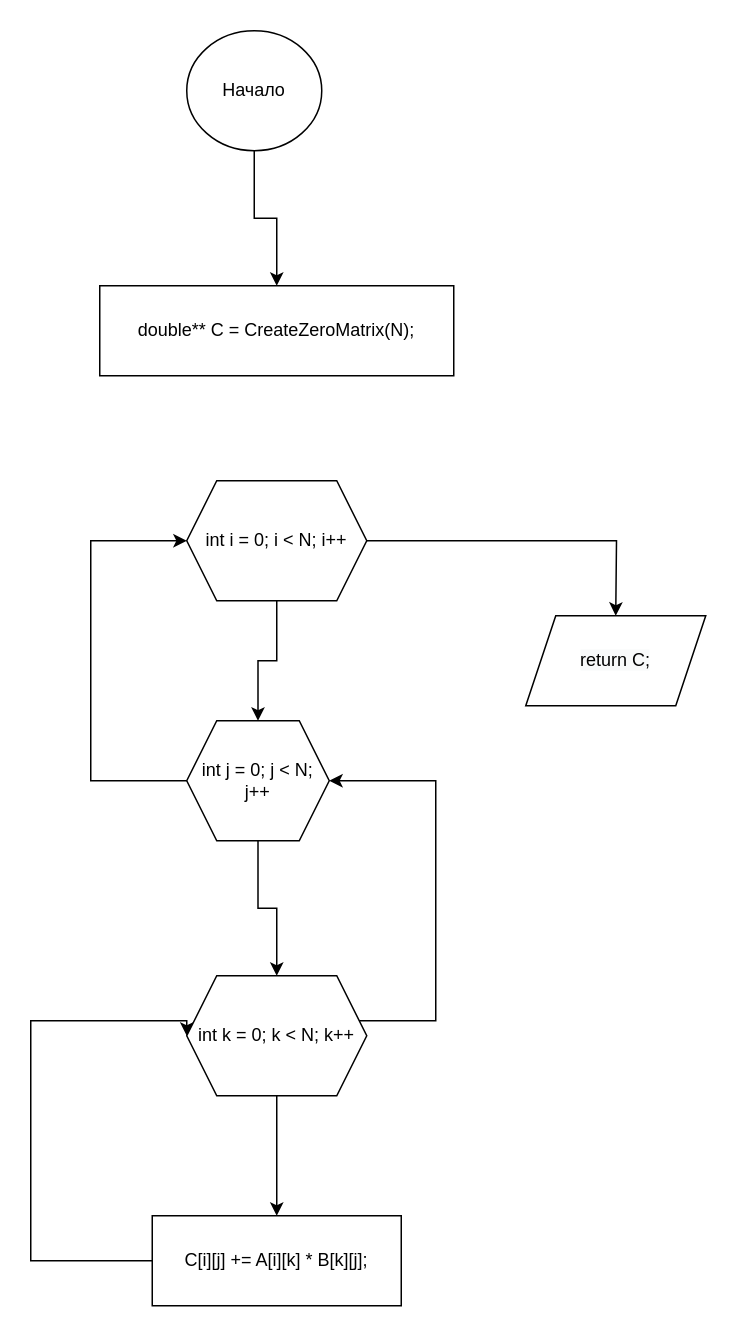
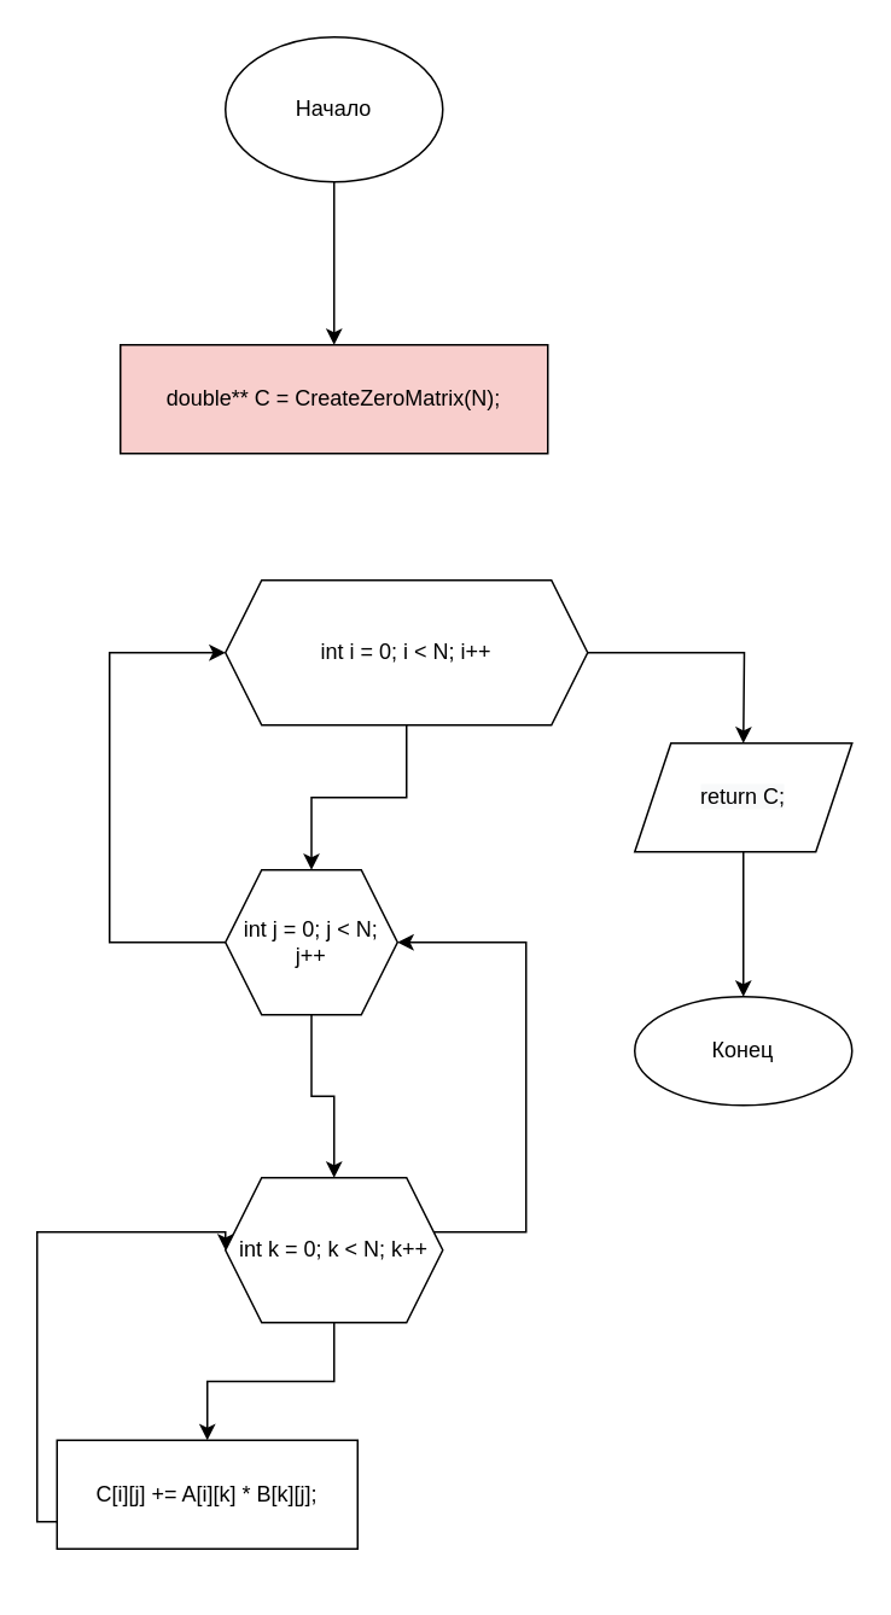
  <mxCell id="0" />
  <mxCell id="1" parent="0" />
  <mxCell id="2" value="" style="edgeStyle=orthogonalEdgeStyle;rounded=0;orthogonalLoop=1;jettySize=auto;html=1;" parent="1" source="3" target="4" edge="1"><mxGeometry relative="1" as="geometry" /></mxCell>
- <mxCell id="3" value="Начало" style="ellipse;whiteSpace=wrap;html=1;" parent="1" vertex="1"><mxGeometry x="124" y="20" width="90" height="80" as="geometry" /></mxCell>
- <mxCell id="4" value="double** C = CreateZeroMatrix(N);" style="whiteSpace=wrap;html=1;" parent="1" vertex="1"><mxGeometry x="66" y="190" width="236" height="60" as="geometry" /></mxCell>
+ <mxCell id="3" value="Начало" style="ellipse;whiteSpace=wrap;html=1;" parent="1" vertex="1"><mxGeometry x="124" y="20" width="120" height="80" as="geometry" /></mxCell>
+ <mxCell id="4" value="double** C = CreateZeroMatrix(N);" style="whiteSpace=wrap;html=1;fillColor=#f8cecc;" parent="1" vertex="1"><mxGeometry x="66" y="190" width="236" height="60" as="geometry" /></mxCell>
  <mxCell id="5" value="" style="edgeStyle=orthogonalEdgeStyle;rounded=0;orthogonalLoop=1;jettySize=auto;html=1;" parent="1" source="7" target="10" edge="1"><mxGeometry relative="1" as="geometry" /></mxCell>
  <mxCell id="6" style="edgeStyle=orthogonalEdgeStyle;rounded=0;orthogonalLoop=1;jettySize=auto;html=1;" edge="1" parent="1" source="7"><mxGeometry relative="1" as="geometry"><mxPoint x="410" y="410" as="targetPoint" /></mxGeometry></mxCell>
- <mxCell id="7" value="int i = 0; i &lt; N; i++" style="shape=hexagon;perimeter=hexagonPerimeter2;whiteSpace=wrap;html=1;fixedSize=1;" parent="1" vertex="1"><mxGeometry x="124" y="320" width="120" height="80" as="geometry" /></mxCell>
+ <mxCell id="7" value="int i = 0; i &lt; N; i++" style="shape=hexagon;perimeter=hexagonPerimeter2;whiteSpace=wrap;html=1;fixedSize=1;" parent="1" vertex="1"><mxGeometry x="124" y="320" width="200" height="80" as="geometry" /></mxCell>
  <mxCell id="8" value="" style="edgeStyle=orthogonalEdgeStyle;rounded=0;orthogonalLoop=1;jettySize=auto;html=1;" parent="1" source="10" target="13" edge="1"><mxGeometry relative="1" as="geometry" /></mxCell>
  <mxCell id="9" style="edgeStyle=orthogonalEdgeStyle;rounded=0;orthogonalLoop=1;jettySize=auto;html=1;entryX=0;entryY=0.5;entryDx=0;entryDy=0;" parent="1" source="10" target="7" edge="1"><mxGeometry relative="1" as="geometry"><mxPoint x="60" y="350" as="targetPoint" /><Array as="points"><mxPoint x="60" y="520" /><mxPoint x="60" y="360" /></Array></mxGeometry></mxCell>
  <mxCell id="10" value="int j = 0; j &lt; N; j++" style="shape=hexagon;perimeter=hexagonPerimeter2;whiteSpace=wrap;html=1;fixedSize=1;" parent="1" vertex="1"><mxGeometry x="124" y="480" width="95" height="80" as="geometry" /></mxCell>
  <mxCell id="11" value="" style="edgeStyle=orthogonalEdgeStyle;rounded=0;orthogonalLoop=1;jettySize=auto;html=1;" parent="1" source="13" target="15" edge="1"><mxGeometry relative="1" as="geometry" /></mxCell>
  <mxCell id="12" style="edgeStyle=orthogonalEdgeStyle;rounded=0;orthogonalLoop=1;jettySize=auto;html=1;entryX=1;entryY=0.5;entryDx=0;entryDy=0;" parent="1" source="13" target="10" edge="1"><mxGeometry relative="1" as="geometry"><mxPoint x="310" y="520" as="targetPoint" /><Array as="points"><mxPoint x="290" y="680" /><mxPoint x="290" y="520" /></Array></mxGeometry></mxCell>
  <mxCell id="13" value="int k = 0; k &lt; N; k++" style="shape=hexagon;perimeter=hexagonPerimeter2;whiteSpace=wrap;html=1;fixedSize=1;" parent="1" vertex="1"><mxGeometry x="124" y="650" width="120" height="80" as="geometry" /></mxCell>
  <mxCell id="14" style="edgeStyle=orthogonalEdgeStyle;rounded=0;orthogonalLoop=1;jettySize=auto;html=1;entryX=0;entryY=0.5;entryDx=0;entryDy=0;" parent="1" source="15" target="13" edge="1"><mxGeometry relative="1" as="geometry"><mxPoint x="50" y="670" as="targetPoint" /><Array as="points"><mxPoint x="20" y="840" /><mxPoint x="20" y="680" /></Array></mxGeometry></mxCell>
- <mxCell id="15" value="C[i][j] += A[i][k] * B[k][j];" style="whiteSpace=wrap;html=1;" parent="1" vertex="1"><mxGeometry x="101" y="810" width="166" height="60" as="geometry" /></mxCell>
+ <mxCell id="15" value="C[i][j] += A[i][k] * B[k][j];" style="whiteSpace=wrap;html=1;" parent="1" vertex="1"><mxGeometry x="31" y="795" width="166" height="60" as="geometry" /></mxCell>
+ <mxCell id="16" value="" style="edgeStyle=orthogonalEdgeStyle;rounded=0;orthogonalLoop=1;jettySize=auto;html=1;" edge="1" parent="1" source="17" target="18"><mxGeometry relative="1" as="geometry" /></mxCell>
  <mxCell id="17" value="&#10;&#10;&lt;span style=&quot;color: rgb(0, 0, 0); font-family: helvetica; font-size: 12px; font-style: normal; font-weight: 400; letter-spacing: normal; text-align: center; text-indent: 0px; text-transform: none; word-spacing: 0px; background-color: rgb(248, 249, 250); display: inline; float: none;&quot;&gt;return C;&lt;/span&gt;&#10;&#10;" style="shape=parallelogram;perimeter=parallelogramPerimeter;whiteSpace=wrap;html=1;fixedSize=1;" vertex="1" parent="1"><mxGeometry x="350" y="410" width="120" height="60" as="geometry" /></mxCell>
+ <mxCell id="18" value="Конец" style="ellipse;whiteSpace=wrap;html=1;" vertex="1" parent="1"><mxGeometry x="350" y="550" width="120" height="60" as="geometry" /></mxCell>
